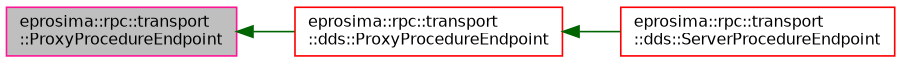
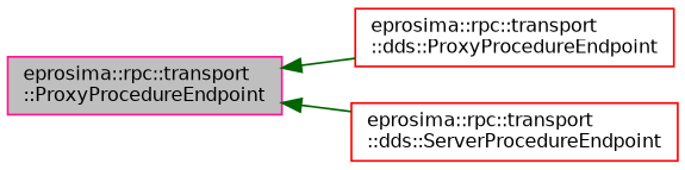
  digraph {
    rankdir=LR
    node [color=red fillcolor=white fontname=Helvetica fontsize=10 shape=record style=filled]
    edge [color=darkgreen dir=back fontname=Helvetica fontsize=10 labelfontname=Helvetica labelfontsize=10 style=solid]
    n1 [color=deeppink fillcolor=grey75 fontcolor=black height=0.2 label="eprosima::rpc::transport\l::ProxyProcedureEndpoint" width=0.4]
    n2 [height=0.2 label="eprosima::rpc::transport\l::dds::ProxyProcedureEndpoint" width=0.4]
    n3 [height=0.2 label="eprosima::rpc::transport\l::dds::ServerProcedureEndpoint" width=0.4]
    n1 -> n2
-   n2 -> n3
+   n1 -> n3
  }
